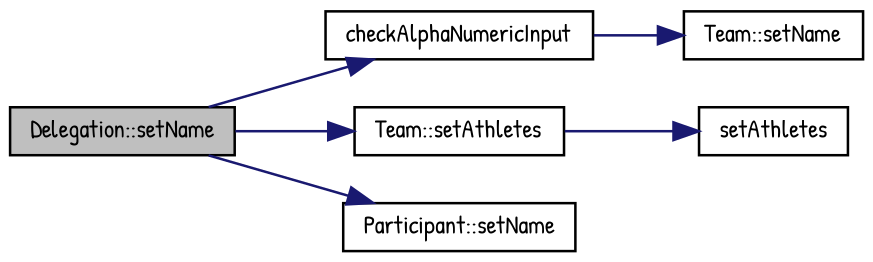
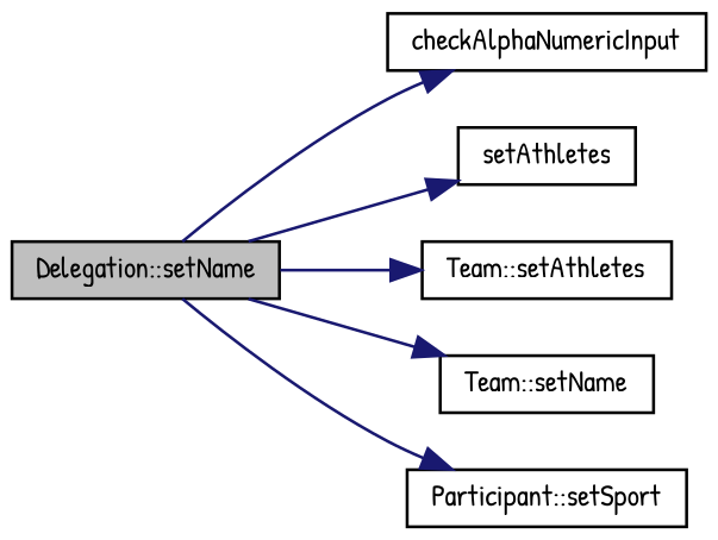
  digraph {
    fontname="Patrick Hand"
    rankdir=LR
    node [color=black fillcolor=white fontname="Patrick Hand" fontsize=10 shape=record style=filled]
    edge [color=midnightblue fontname="Patrick Hand" fontsize=10 labelfontname=Helvetica labelfontsize=10 style=solid]
    n1 [fillcolor=grey75 fontcolor=black height=0.2 label="Delegation::setName" width=0.4]
    n2 [height=0.2 label=checkAlphaNumericInput width=0.4]
    n3 [height=0.2 label=setAthletes width=0.4]
    n4 [height=0.2 label="Team::setAthletes" width=0.4]
    n5 [height=0.2 label="Team::setName" width=0.4]
-   n6 [height=0.2 label="Participant::setName" width=0.4]
+   n6 [height=0.2 label="Participant::setSport" width=0.4]
    n1 -> n2
-   n4 -> n3
+   n1 -> n3
    n1 -> n4
-   n2 -> n5
+   n1 -> n5
    n1 -> n6
  }
